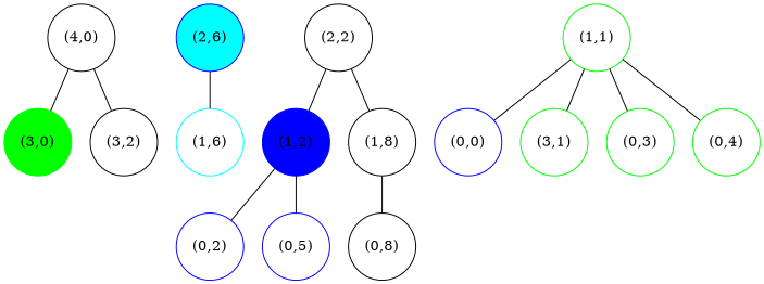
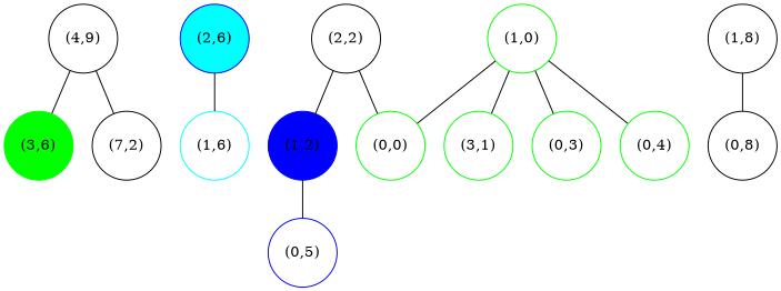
  graph {
    fontname="DejaVu Serif"
    node [fillcolor=white fontname="DejaVu Serif" shape=circle style=filled color=green]
    edge [fontname="DejaVu Serif"]
-   n1 [label="(4,0)" color=""]
-   n2 [fillcolor=green label="(3,0)"]
-   n3 [label="(3,2)" color=""]
+   n1 [label="(4,9)" color=""]
+   n2 [fillcolor=green label="(3,6)"]
+   n3 [label="(7,2)" color=""]
    n4 [color=blue fillcolor=cyan label="(2,6)"]
    n5 [color=cyan label="(1,6)"]
    n6 [label="(2,2)" color=""]
    n7 [color=blue fillcolor=blue label="(1,2)"]
    n8 [label="(1,8)" color=""]
-   n9 [label="(1,1)"]
-   n10 [color=blue label="(0,0)"]
+   n9 [label="(1,0)"]
+   n10 [label="(0,0)"]
    n11 [label="(3,1)"]
    n12 [label="(0,3)"]
    n13 [label="(0,4)"]
-   n14 [color=blue label="(0,2)"]
    n15 [color=blue label="(0,5)"]
    n16 [label="(0,8)" color=""]
    n1 -- n2
    n1 -- n3
    n4 -- n5
    n6 -- n7
-   n6 -- n8
-   n7 -- n14
+   n6 -- n10
    n7 -- n15
    n8 -- n16
    n9 -- n10
    n9 -- n11
    n9 -- n12
    n9 -- n13
  }
